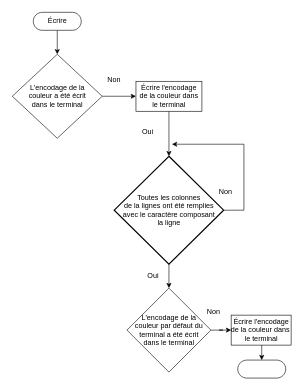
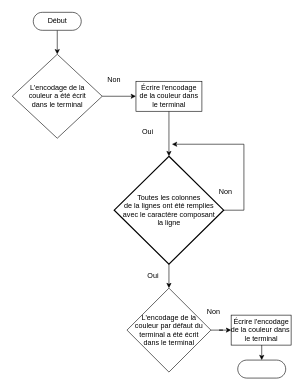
  <mxCell id="0" />
  <mxCell id="1" parent="0" />
  <mxCell id="2" style="edgeStyle=orthogonalEdgeStyle;rounded=0;orthogonalLoop=1;jettySize=auto;html=1;exitX=0.5;exitY=0.5;exitDx=0;exitDy=15;exitPerimeter=0;entryX=0.5;entryY=0;entryDx=0;entryDy=0;" parent="1" source="3" target="5" edge="1"><mxGeometry relative="1" as="geometry" /></mxCell>
- <mxCell id="3" value="Écrire" style="html=1;dashed=0;whitespace=wrap;shape=mxgraph.dfd.start" parent="1" vertex="1"><mxGeometry x="55" y="20" width="80" height="30" as="geometry" /></mxCell>
+ <mxCell id="3" value="Début" style="html=1;dashed=0;whitespace=wrap;shape=mxgraph.dfd.start" parent="1" vertex="1"><mxGeometry x="55" y="20" width="80" height="30" as="geometry" /></mxCell>
  <mxCell id="4" style="edgeStyle=orthogonalEdgeStyle;rounded=0;orthogonalLoop=1;jettySize=auto;html=1;exitX=1;exitY=0.5;exitDx=0;exitDy=0;entryX=0;entryY=0.5;entryDx=0;entryDy=0;" parent="1" source="5" target="7" edge="1"><mxGeometry relative="1" as="geometry" /></mxCell>
  <mxCell id="5" value="L'encodage de la&lt;br&gt;couleur a été écrit&lt;br&gt;dans le terminal" style="shape=rhombus;html=1;dashed=0;whitespace=wrap;perimeter=rhombusPerimeter;" parent="1" vertex="1"><mxGeometry x="20" y="90" width="150" height="140" as="geometry" /></mxCell>
  <mxCell id="6" style="edgeStyle=orthogonalEdgeStyle;rounded=0;orthogonalLoop=1;jettySize=auto;html=1;exitX=0.5;exitY=1;exitDx=0;exitDy=0;entryX=0.5;entryY=0;entryDx=0;entryDy=0;entryPerimeter=0;" edge="1" parent="1" source="7" target="11"><mxGeometry relative="1" as="geometry" /></mxCell>
  <mxCell id="7" value="Écrire l'encodage&lt;br&gt;de la couleur dans &lt;br&gt;le terminal" style="html=1;dashed=0;whitespace=wrap;" parent="1" vertex="1"><mxGeometry x="226.25" y="135" width="110" height="50" as="geometry" /></mxCell>
  <mxCell id="8" value="Non" style="text;html=1;strokeColor=none;fillColor=none;align=center;verticalAlign=middle;whiteSpace=wrap;rounded=0;" parent="1" vertex="1"><mxGeometry x="170" y="123" width="40" height="20" as="geometry" /></mxCell>
  <mxCell id="9" style="edgeStyle=orthogonalEdgeStyle;rounded=0;orthogonalLoop=1;jettySize=auto;html=1;exitX=1;exitY=0.5;exitDx=0;exitDy=0;exitPerimeter=0;" edge="1" parent="1" source="11"><mxGeometry relative="1" as="geometry"><mxPoint x="286.25" y="240" as="targetPoint" /><Array as="points"><mxPoint x="406.25" y="350" /><mxPoint x="406.25" y="240" /></Array></mxGeometry></mxCell>
  <mxCell id="10" style="edgeStyle=orthogonalEdgeStyle;rounded=0;orthogonalLoop=1;jettySize=auto;html=1;exitX=0.5;exitY=1;exitDx=0;exitDy=0;exitPerimeter=0;entryX=0.5;entryY=0;entryDx=0;entryDy=0;" edge="1" parent="1" source="11" target="16"><mxGeometry relative="1" as="geometry" /></mxCell>
  <mxCell id="11" value="Toutes les colonnes&lt;br&gt;de la lignes ont été remplies&lt;br&gt;avec le caractère composant&lt;br&gt;la ligne" style="strokeWidth=2;html=1;shape=mxgraph.flowchart.decision;whiteSpace=wrap;" vertex="1" parent="1"><mxGeometry x="190" y="260" width="182.5" height="180" as="geometry" /></mxCell>
  <mxCell id="12" value="Non" style="text;html=1;strokeColor=none;fillColor=none;align=center;verticalAlign=middle;whiteSpace=wrap;rounded=0;" vertex="1" parent="1"><mxGeometry x="356.25" y="310" width="40" height="20" as="geometry" /></mxCell>
  <mxCell id="13" value="Oui" style="text;html=1;strokeColor=none;fillColor=none;align=center;verticalAlign=middle;whiteSpace=wrap;rounded=0;" vertex="1" parent="1"><mxGeometry x="226.25" y="210" width="40" height="20" as="geometry" /></mxCell>
  <mxCell id="14" value="Oui" style="text;html=1;strokeColor=none;fillColor=none;align=center;verticalAlign=middle;whiteSpace=wrap;rounded=0;" vertex="1" parent="1"><mxGeometry x="235" y="450" width="40" height="20" as="geometry" /></mxCell>
  <mxCell id="15" style="edgeStyle=orthogonalEdgeStyle;rounded=0;orthogonalLoop=1;jettySize=auto;html=1;exitX=1;exitY=0.5;exitDx=0;exitDy=0;" edge="1" parent="1" source="16" target="18"><mxGeometry relative="1" as="geometry" /></mxCell>
  <mxCell id="16" value="L'encodage de la&lt;br&gt;couleur par défaut du&lt;br&gt;terminal a été écrit&lt;br&gt;dans le terminal" style="shape=rhombus;html=1;dashed=0;whitespace=wrap;perimeter=rhombusPerimeter;" vertex="1" parent="1"><mxGeometry x="211.25" y="480" width="140" height="140" as="geometry" /></mxCell>
  <mxCell id="17" style="edgeStyle=orthogonalEdgeStyle;rounded=0;orthogonalLoop=1;jettySize=auto;html=1;exitX=0.5;exitY=1;exitDx=0;exitDy=0;entryX=0.5;entryY=0.5;entryDx=0;entryDy=-15;entryPerimeter=0;" edge="1" parent="1" source="18" target="20"><mxGeometry relative="1" as="geometry" /></mxCell>
  <mxCell id="18" value="Écrire l'encodage&lt;br&gt;de la couleur dans&amp;nbsp;&lt;br&gt;le terminal" style="html=1;dashed=0;whitespace=wrap;" vertex="1" parent="1"><mxGeometry x="385" y="525" width="100" height="50" as="geometry" /></mxCell>
  <mxCell id="19" value="Non" style="text;html=1;strokeColor=none;fillColor=none;align=center;verticalAlign=middle;whiteSpace=wrap;rounded=0;" vertex="1" parent="1"><mxGeometry x="336" y="510" width="40" height="20" as="geometry" /></mxCell>
  <mxCell id="20" value="" style="html=1;dashed=0;whitespace=wrap;shape=mxgraph.dfd.start" vertex="1" parent="1"><mxGeometry x="396" y="600" width="80" height="30" as="geometry" /></mxCell>
